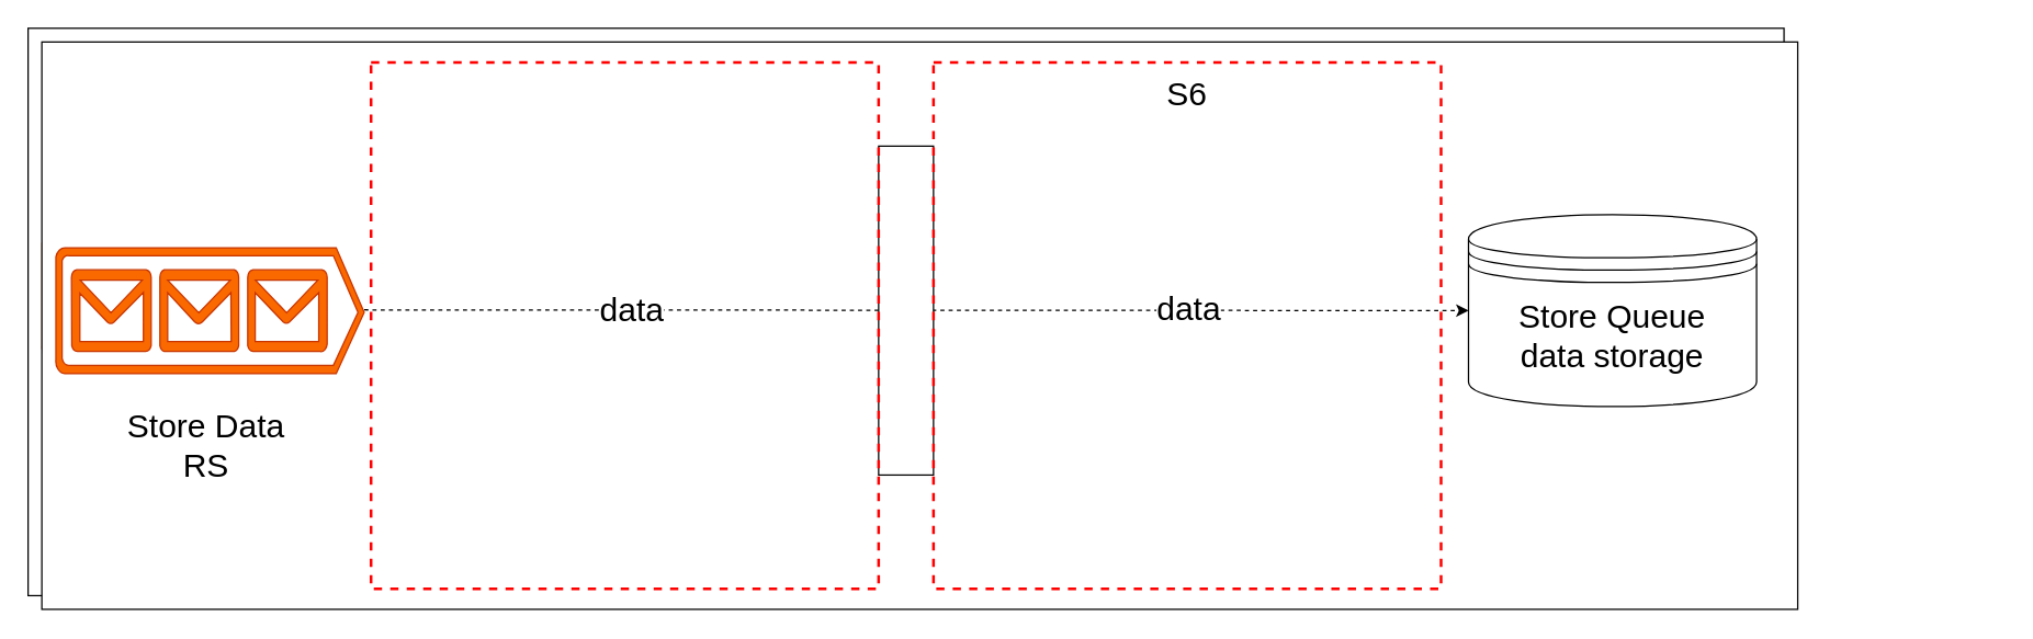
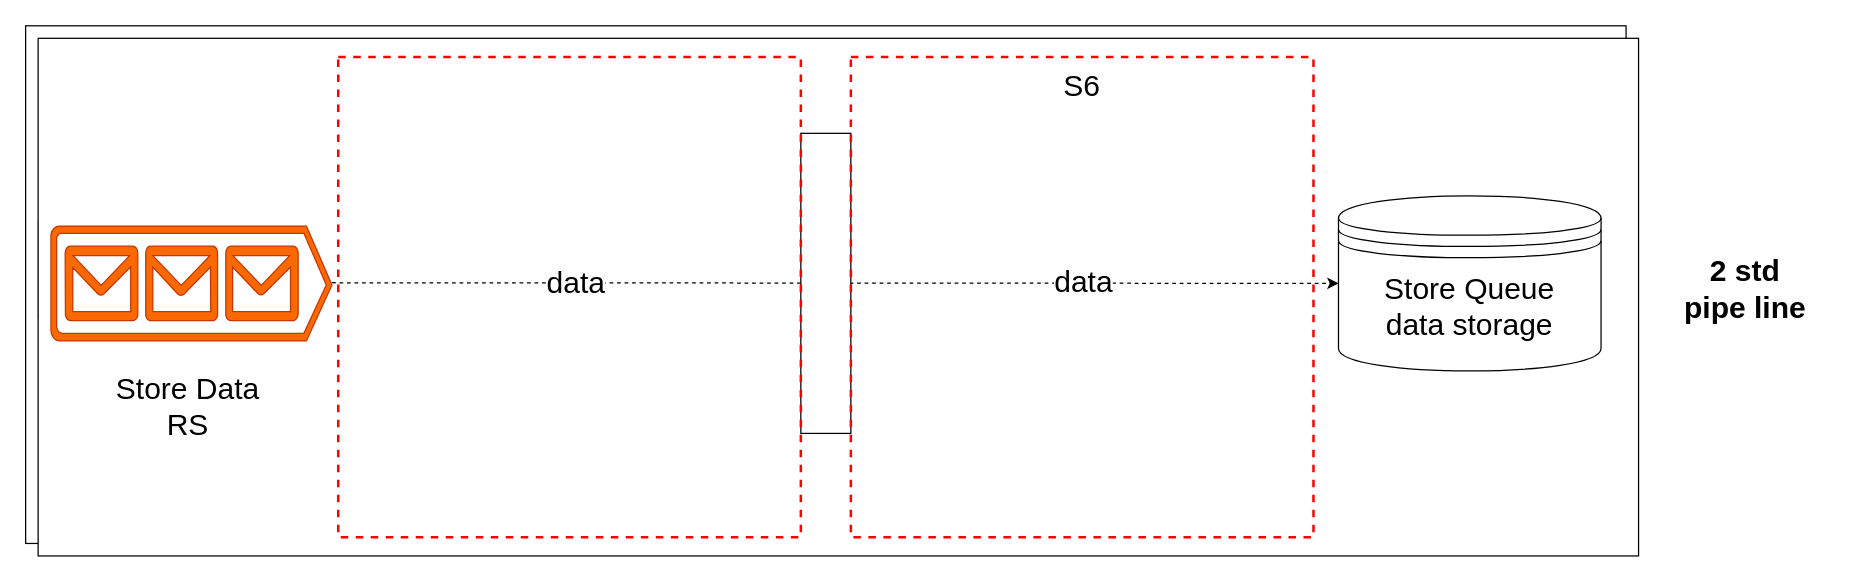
  <mxCell id="0" />
  <mxCell id="1" parent="0" />
  <mxCell id="2" value="" style="rounded=0;whiteSpace=wrap;html=1;fontSize=24;" vertex="1" parent="1"><mxGeometry x="20" y="20" width="1280" height="414" as="geometry" /></mxCell>
  <mxCell id="3" value="" style="verticalLabelPosition=bottom;html=1;verticalAlign=top;align=center;strokeColor=#C73500;fillColor=#fa6800;shape=mxgraph.azure.queue_generic;pointerEvents=1;fontSize=24;fontColor=#000000;" vertex="1" parent="1"><mxGeometry x="30" y="170" width="225" height="92" as="geometry" /></mxCell>
  <mxCell id="4" value="Store Data&lt;br&gt;RS" style="text;html=1;strokeColor=none;fillColor=none;align=center;verticalAlign=middle;whiteSpace=wrap;rounded=0;fontSize=24;" vertex="1" parent="1"><mxGeometry x="60" y="270" width="160" height="90" as="geometry" /></mxCell>
  <mxCell id="5" value="" style="endArrow=classic;html=1;rounded=0;fontSize=24;exitX=1;exitY=0.5;exitDx=0;exitDy=0;dashed=1;" edge="1" parent="1"><mxGeometry width="50" height="50" relative="1" as="geometry"><mxPoint x="255" y="215.5" as="sourcePoint" /><mxPoint x="1060" y="216" as="targetPoint" /></mxGeometry></mxCell>
  <mxCell id="6" value="&lt;font style=&quot;font-size: 24px;&quot;&gt;data&lt;/font&gt;" style="edgeLabel;html=1;align=center;verticalAlign=middle;resizable=0;points=[];" vertex="1" connectable="0" parent="5"><mxGeometry x="-0.424" relative="1" as="geometry"><mxPoint as="offset" /></mxGeometry></mxCell>
  <mxCell id="7" value="data" style="edgeLabel;html=1;align=center;verticalAlign=middle;resizable=0;points=[];fontSize=24;" vertex="1" connectable="0" parent="5"><mxGeometry x="0.49" y="1" relative="1" as="geometry"><mxPoint as="offset" /></mxGeometry></mxCell>
  <mxCell id="8" value="" style="rounded=0;whiteSpace=wrap;html=1;fontSize=24;" vertex="1" parent="1"><mxGeometry x="630" y="96" width="40" height="240" as="geometry" /></mxCell>
  <mxCell id="9" value="" style="group" vertex="1" connectable="0" parent="1"><mxGeometry x="1060" y="146" width="210" height="140" as="geometry" /></mxCell>
  <mxCell id="10" value="" style="shape=datastore;whiteSpace=wrap;html=1;" vertex="1" parent="9"><mxGeometry width="210" height="140" as="geometry" /></mxCell>
  <mxCell id="11" value="Store Queue&lt;br&gt;data storage" style="text;html=1;strokeColor=none;fillColor=none;align=center;verticalAlign=middle;whiteSpace=wrap;rounded=0;fontSize=24;" vertex="1" parent="9"><mxGeometry x="25" y="44" width="160" height="90" as="geometry" /></mxCell>
  <mxCell id="12" value="" style="rounded=0;whiteSpace=wrap;html=1;fontSize=24;" vertex="1" parent="1"><mxGeometry x="30" y="30" width="1280" height="414" as="geometry" /></mxCell>
  <mxCell id="13" value="" style="verticalLabelPosition=bottom;html=1;verticalAlign=top;align=center;strokeColor=#C73500;fillColor=#fa6800;shape=mxgraph.azure.queue_generic;pointerEvents=1;fontSize=24;fontColor=#000000;" vertex="1" parent="1"><mxGeometry x="40" y="180" width="225" height="92" as="geometry" /></mxCell>
  <mxCell id="14" value="Store Data&lt;br&gt;RS" style="text;html=1;strokeColor=none;fillColor=none;align=center;verticalAlign=middle;whiteSpace=wrap;rounded=0;fontSize=24;" vertex="1" parent="1"><mxGeometry x="70" y="280" width="160" height="90" as="geometry" /></mxCell>
  <mxCell id="15" value="" style="endArrow=classic;html=1;rounded=0;fontSize=24;exitX=1;exitY=0.5;exitDx=0;exitDy=0;dashed=1;" edge="1" parent="1"><mxGeometry width="50" height="50" relative="1" as="geometry"><mxPoint x="265" y="225.5" as="sourcePoint" /><mxPoint x="1070" y="226" as="targetPoint" /></mxGeometry></mxCell>
  <mxCell id="16" value="&lt;font style=&quot;font-size: 24px;&quot;&gt;data&lt;/font&gt;" style="edgeLabel;html=1;align=center;verticalAlign=middle;resizable=0;points=[];" vertex="1" connectable="0" parent="15"><mxGeometry x="-0.424" relative="1" as="geometry"><mxPoint x="-37" as="offset" /></mxGeometry></mxCell>
  <mxCell id="17" value="data" style="edgeLabel;html=1;align=center;verticalAlign=middle;resizable=0;points=[];fontSize=24;" vertex="1" connectable="0" parent="15"><mxGeometry x="0.49" y="1" relative="1" as="geometry"><mxPoint as="offset" /></mxGeometry></mxCell>
  <mxCell id="18" value="" style="rounded=0;whiteSpace=wrap;html=1;fontSize=24;" vertex="1" parent="1"><mxGeometry x="640" y="106" width="40" height="240" as="geometry" /></mxCell>
  <mxCell id="19" value="" style="group" vertex="1" connectable="0" parent="1"><mxGeometry x="1070" y="156" width="210" height="140" as="geometry" /></mxCell>
  <mxCell id="20" value="" style="shape=datastore;whiteSpace=wrap;html=1;" vertex="1" parent="19"><mxGeometry width="210" height="140" as="geometry" /></mxCell>
  <mxCell id="21" value="Store Queue&lt;br&gt;data storage" style="text;html=1;strokeColor=none;fillColor=none;align=center;verticalAlign=middle;whiteSpace=wrap;rounded=0;fontSize=24;" vertex="1" parent="19"><mxGeometry x="25" y="44" width="160" height="90" as="geometry" /></mxCell>
+ <mxCell id="22" value="2 std&lt;br&gt;pipe line" style="text;strokeColor=none;fillColor=none;html=1;fontSize=24;fontStyle=1;verticalAlign=middle;align=center;" vertex="1" parent="1"><mxGeometry x="1330" y="27" width="130" height="407" as="geometry" /></mxCell>
  <mxCell id="23" value="" style="rounded=0;whiteSpace=wrap;html=1;fontSize=24;fillColor=none;dashed=1;strokeColor=#FF0000;strokeWidth=2;" vertex="1" parent="1"><mxGeometry x="270" y="45" width="370" height="384" as="geometry" /></mxCell>
  <mxCell id="24" value="" style="rounded=0;whiteSpace=wrap;html=1;fontSize=24;fillColor=none;dashed=1;strokeColor=#FF0000;strokeWidth=2;" vertex="1" parent="1"><mxGeometry x="680" y="45" width="370" height="384" as="geometry" /></mxCell>
  <mxCell id="25" value="S6" style="text;html=1;strokeColor=none;fillColor=none;align=center;verticalAlign=middle;whiteSpace=wrap;rounded=0;fontSize=24;" vertex="1" parent="1"><mxGeometry x="835" y="54" width="60" height="30" as="geometry" /></mxCell>
